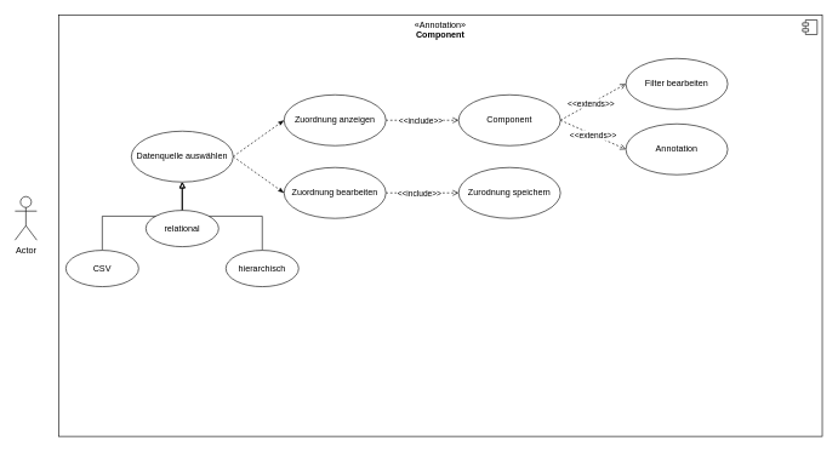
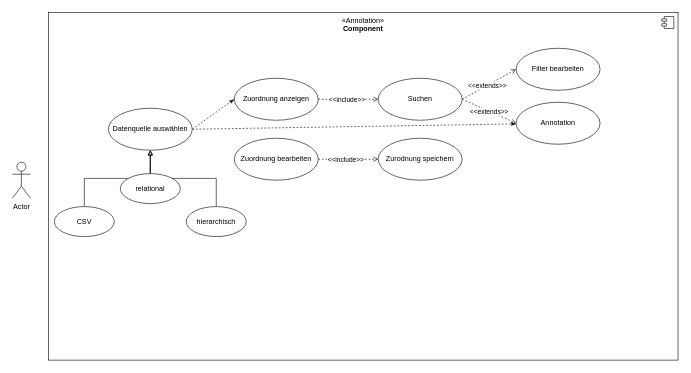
  <mxCell id="0" />
  <mxCell id="1" parent="0" />
  <mxCell id="2" value="&amp;laquo;Annotation&amp;raquo;&lt;br/&gt;&lt;b&gt;Component&lt;/b&gt;" style="html=1;dropTarget=0;whiteSpace=wrap;labelPosition=center;verticalLabelPosition=middle;align=center;verticalAlign=top;movable=0;resizable=0;rotatable=0;deletable=0;editable=0;locked=1;connectable=0;" vertex="1" parent="1"><mxGeometry x="80" y="20" width="1050" height="580" as="geometry" /></mxCell>
  <mxCell id="3" value="" style="shape=module;jettyWidth=8;jettyHeight=4;" vertex="1" parent="2"><mxGeometry x="1" width="20" height="20" relative="1" as="geometry"><mxPoint x="-27" y="7" as="offset" /></mxGeometry></mxCell>
  <mxCell id="4" value="Actor" style="shape=umlActor;verticalLabelPosition=bottom;verticalAlign=top;html=1;movable=1;resizable=1;rotatable=1;deletable=1;editable=1;locked=0;connectable=1;" vertex="1" parent="1"><mxGeometry x="20" y="270" width="30" height="60" as="geometry" /></mxCell>
  <mxCell id="5" value="" style="edgeStyle=orthogonalEdgeStyle;rounded=0;orthogonalLoop=1;jettySize=auto;html=1;endArrow=open;endFill=0;dashed=1;" edge="1" parent="1" source="7" target="18"><mxGeometry relative="1" as="geometry" /></mxCell>
  <mxCell id="6" value="&amp;lt;&amp;lt;include&amp;gt;&amp;gt;" style="edgeLabel;html=1;align=center;verticalAlign=middle;resizable=0;points=[];" vertex="1" connectable="0" parent="5"><mxGeometry x="-0.061" relative="1" as="geometry"><mxPoint as="offset" /></mxGeometry></mxCell>
  <mxCell id="7" value="Zuordnung anzeigen" style="ellipse;whiteSpace=wrap;html=1;" vertex="1" parent="1"><mxGeometry x="390" y="130" width="140" height="70" as="geometry" /></mxCell>
  <mxCell id="8" style="edgeStyle=orthogonalEdgeStyle;rounded=0;orthogonalLoop=1;jettySize=auto;html=1;endArrow=open;endFill=0;dashed=1;" edge="1" parent="1" source="10" target="13"><mxGeometry relative="1" as="geometry" /></mxCell>
  <mxCell id="9" value="&amp;lt;&amp;lt;include&amp;gt;&amp;gt;" style="edgeLabel;html=1;align=center;verticalAlign=middle;resizable=0;points=[];" vertex="1" connectable="0" parent="8"><mxGeometry x="-0.167" y="1" relative="1" as="geometry"><mxPoint x="3" y="1" as="offset" /></mxGeometry></mxCell>
  <mxCell id="10" value="Zuordnung bearbeiten" style="ellipse;whiteSpace=wrap;html=1;" vertex="1" parent="1"><mxGeometry x="390" y="230" width="140" height="70" as="geometry" /></mxCell>
  <mxCell id="11" value="Filter bearbeiten" style="ellipse;whiteSpace=wrap;html=1;" vertex="1" parent="1"><mxGeometry x="860" y="80" width="140" height="70" as="geometry" /></mxCell>
  <mxCell id="12" value="Annotation" style="ellipse;whiteSpace=wrap;html=1;" vertex="1" parent="1"><mxGeometry x="860" y="170" width="140" height="70" as="geometry" /></mxCell>
  <mxCell id="13" value="Zurodnung speichern" style="ellipse;whiteSpace=wrap;html=1;" vertex="1" parent="1"><mxGeometry x="630" y="230" width="140" height="70" as="geometry" /></mxCell>
  <mxCell id="14" style="rounded=0;orthogonalLoop=1;jettySize=auto;html=1;exitX=1;exitY=0.5;exitDx=0;exitDy=0;dashed=1;endArrow=open;endFill=0;entryX=0;entryY=0.5;entryDx=0;entryDy=0;" edge="1" parent="1" source="18" target="12"><mxGeometry relative="1" as="geometry" /></mxCell>
  <mxCell id="15" value="&amp;lt;&amp;lt;extends&amp;gt;&amp;gt;" style="edgeLabel;html=1;align=center;verticalAlign=middle;resizable=0;points=[];" vertex="1" connectable="0" parent="14"><mxGeometry x="0.004" y="-1" relative="1" as="geometry"><mxPoint as="offset" /></mxGeometry></mxCell>
  <mxCell id="16" style="rounded=0;orthogonalLoop=1;jettySize=auto;html=1;entryX=0;entryY=0.5;entryDx=0;entryDy=0;dashed=1;endArrow=open;endFill=0;exitX=1;exitY=0.5;exitDx=0;exitDy=0;" edge="1" parent="1" source="18" target="11"><mxGeometry relative="1" as="geometry" /></mxCell>
  <mxCell id="17" value="&amp;lt;&amp;lt;extends&amp;gt;&amp;gt;" style="edgeLabel;html=1;align=center;verticalAlign=middle;resizable=0;points=[];" vertex="1" connectable="0" parent="16"><mxGeometry x="-0.063" relative="1" as="geometry"><mxPoint as="offset" /></mxGeometry></mxCell>
- <mxCell id="18" value="Component" style="ellipse;whiteSpace=wrap;html=1;" vertex="1" parent="1"><mxGeometry x="630" y="130" width="140" height="70" as="geometry" /></mxCell>
+ <mxCell id="18" value="Suchen" style="ellipse;whiteSpace=wrap;html=1;" vertex="1" parent="1"><mxGeometry x="630" y="130" width="140" height="70" as="geometry" /></mxCell>
  <mxCell id="19" style="edgeStyle=orthogonalEdgeStyle;rounded=0;orthogonalLoop=1;jettySize=auto;html=1;entryX=0.5;entryY=1;entryDx=0;entryDy=0;endArrow=block;endFill=0;" edge="1" parent="1" source="20" target="27"><mxGeometry relative="1" as="geometry" /></mxCell>
  <mxCell id="20" value="CSV" style="ellipse;whiteSpace=wrap;html=1;aspect=fixed;" vertex="1" parent="1"><mxGeometry x="90" y="344" width="100" height="50" as="geometry" /></mxCell>
  <mxCell id="21" style="edgeStyle=orthogonalEdgeStyle;rounded=0;orthogonalLoop=1;jettySize=auto;html=1;entryX=0.5;entryY=1;entryDx=0;entryDy=0;endArrow=block;endFill=0;" edge="1" parent="1" source="22" target="27"><mxGeometry relative="1" as="geometry" /></mxCell>
  <mxCell id="22" value="hierarchisch" style="ellipse;whiteSpace=wrap;html=1;aspect=fixed;" vertex="1" parent="1"><mxGeometry x="310" y="344" width="100" height="50" as="geometry" /></mxCell>
  <mxCell id="23" style="edgeStyle=orthogonalEdgeStyle;rounded=0;orthogonalLoop=1;jettySize=auto;html=1;entryX=0.5;entryY=1;entryDx=0;entryDy=0;endArrow=block;endFill=0;" edge="1" parent="1" source="24" target="27"><mxGeometry relative="1" as="geometry"><Array as="points"><mxPoint x="250" y="300" /><mxPoint x="250" y="300" /></Array></mxGeometry></mxCell>
  <mxCell id="24" value="relational" style="ellipse;whiteSpace=wrap;html=1;aspect=fixed;" vertex="1" parent="1"><mxGeometry x="200" y="289" width="100" height="50" as="geometry" /></mxCell>
- <mxCell id="25" style="rounded=0;orthogonalLoop=1;jettySize=auto;html=1;entryX=0;entryY=0.5;entryDx=0;entryDy=0;dashed=1;endArrow=classicThin;endFill=1;exitX=1;exitY=0.5;exitDx=0;exitDy=0;" edge="1" parent="1" source="27" target="10"><mxGeometry relative="1" as="geometry"><mxPoint x="320" y="216.665" as="sourcePoint" /></mxGeometry></mxCell>
+ <mxCell id="25" style="rounded=0;orthogonalLoop=1;jettySize=auto;html=1;dashed=1;endArrow=classicThin;endFill=1;exitX=1;exitY=0.5;exitDx=0;exitDy=0;" edge="1" parent="1" source="27" target="12"><mxGeometry relative="1" as="geometry"><mxPoint x="320" y="216.665" as="sourcePoint" /></mxGeometry></mxCell>
  <mxCell id="26" style="rounded=0;orthogonalLoop=1;jettySize=auto;html=1;entryX=0;entryY=0.5;entryDx=0;entryDy=0;dashed=1;endArrow=classicThin;endFill=1;exitX=1;exitY=0.5;exitDx=0;exitDy=0;" edge="1" parent="1" source="27" target="7"><mxGeometry relative="1" as="geometry"><mxPoint x="320" y="216.665" as="sourcePoint" /></mxGeometry></mxCell>
  <mxCell id="27" value="Datenquelle auswählen" style="ellipse;whiteSpace=wrap;html=1;" vertex="1" parent="1"><mxGeometry x="180" y="180" width="140" height="70" as="geometry" /></mxCell>
